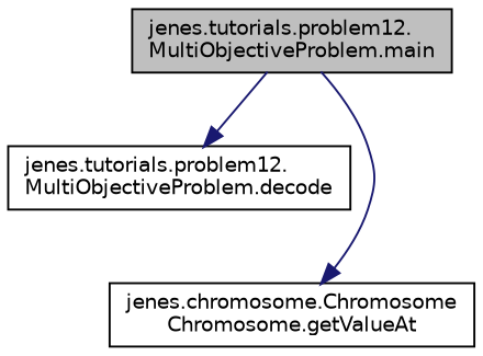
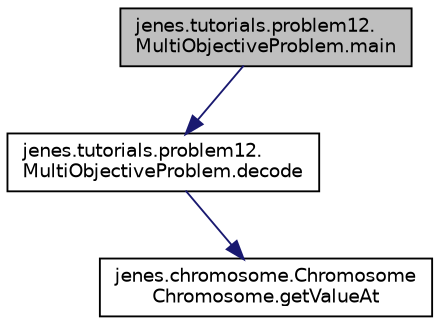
  digraph {
    rankdir=TB
    node [color=black fillcolor=white fontname=Helvetica fontsize=10 shape=record style=filled]
    edge [color=midnightblue fontname=Helvetica fontsize=10 labelfontname=Helvetica labelfontsize=10 style=solid]
    n1 [fillcolor=grey75 fontcolor=black height=0.2 label="jenes.tutorials.problem12.\lMultiObjectiveProblem.main" width=0.4]
    n2 [height=0.2 label="jenes.tutorials.problem12.\lMultiObjectiveProblem.decode" width=0.4]
    n3 [height=0.2 label="jenes.chromosome.Chromosome\lChromosome.getValueAt" width=0.4]
    n1 -> n2
-   n1 -> n3
+   n2 -> n3
  }
